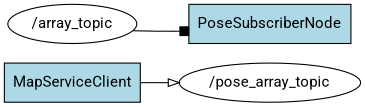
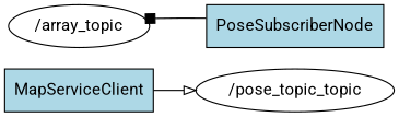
  digraph {
    fontname=Roboto
    rankdir=LR
    node [fillcolor=lightblue fontname=Roboto shape=box style=filled]
    edge [fontname=Roboto style=solid]
    MapServiceClient
-   "/pose_array_topic" [fillcolor=white shape=ellipse]
+   "/pose_array_topic" [fillcolor=white shape=ellipse label="/pose_topic_topic"]
    n3 [fillcolor=white label="/array_topic" shape=ellipse]
    PoseSubscriberNode
    MapServiceClient -> "/pose_array_topic" [arrowhead=onormal]
-   n3 -> PoseSubscriberNode [arrowhead=box]
+   PoseSubscriberNode -> n3 [arrowhead=box]
  }
